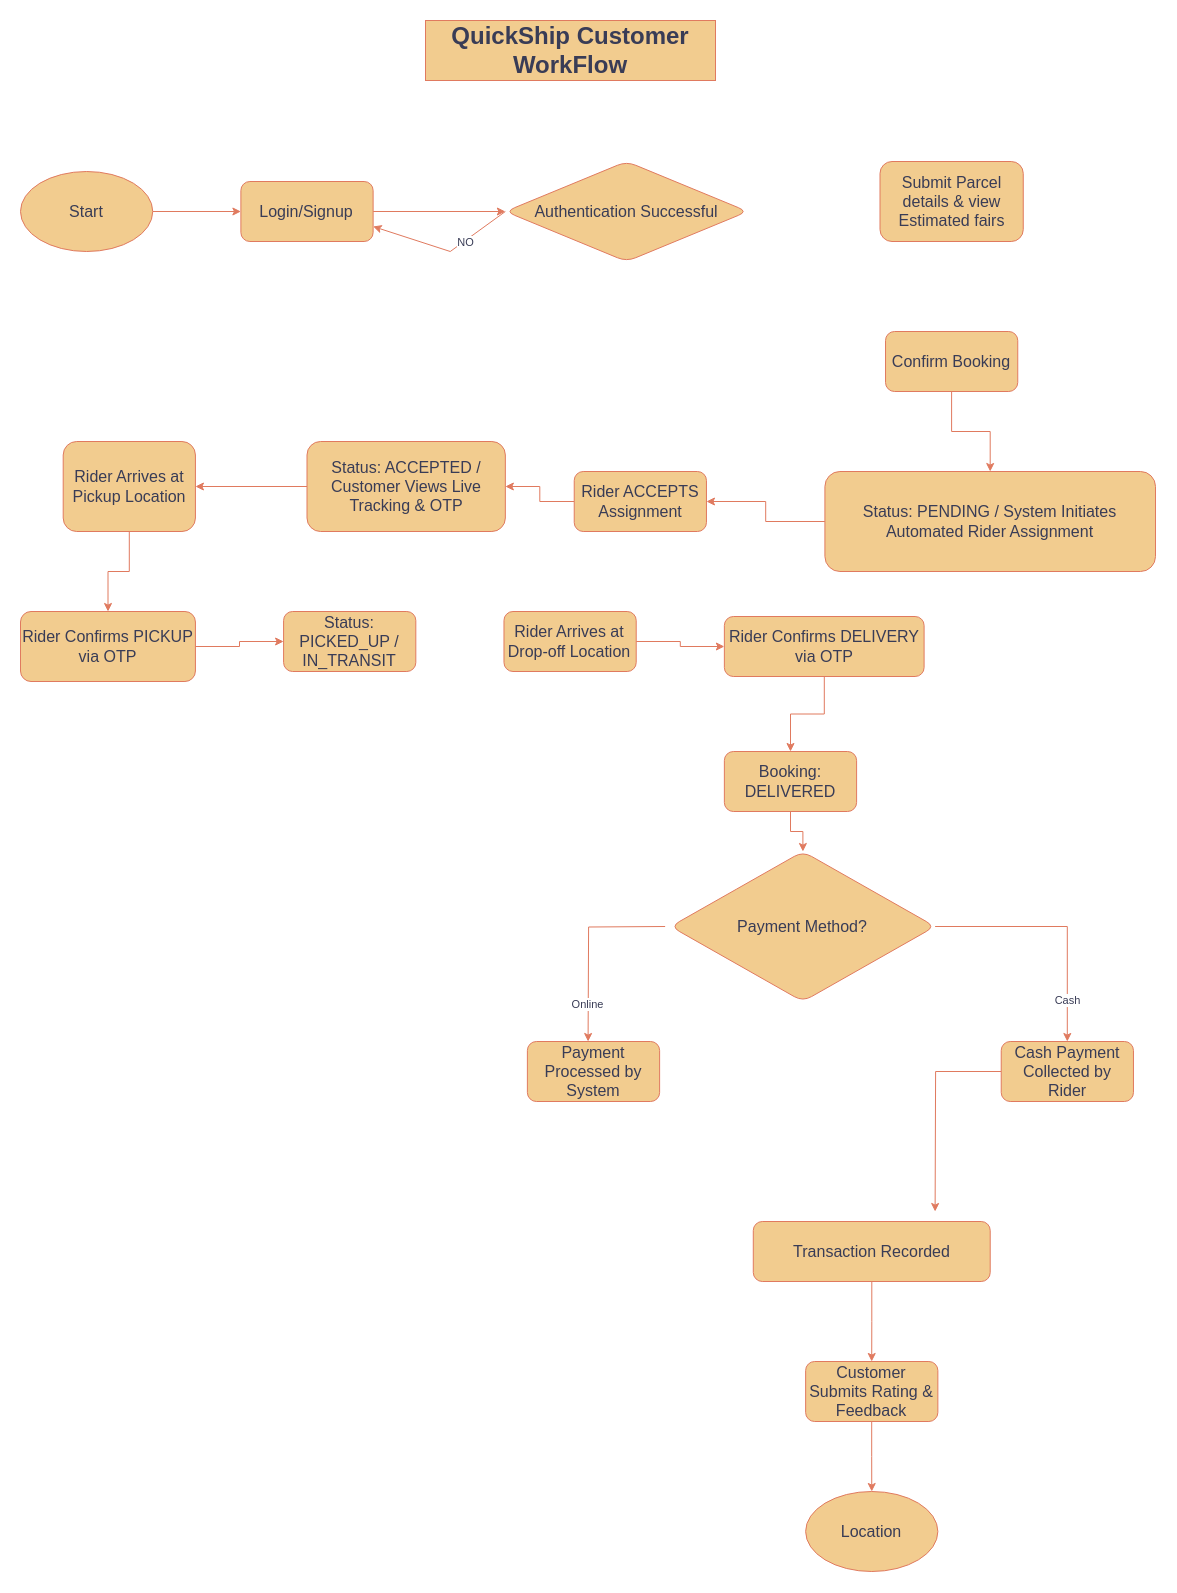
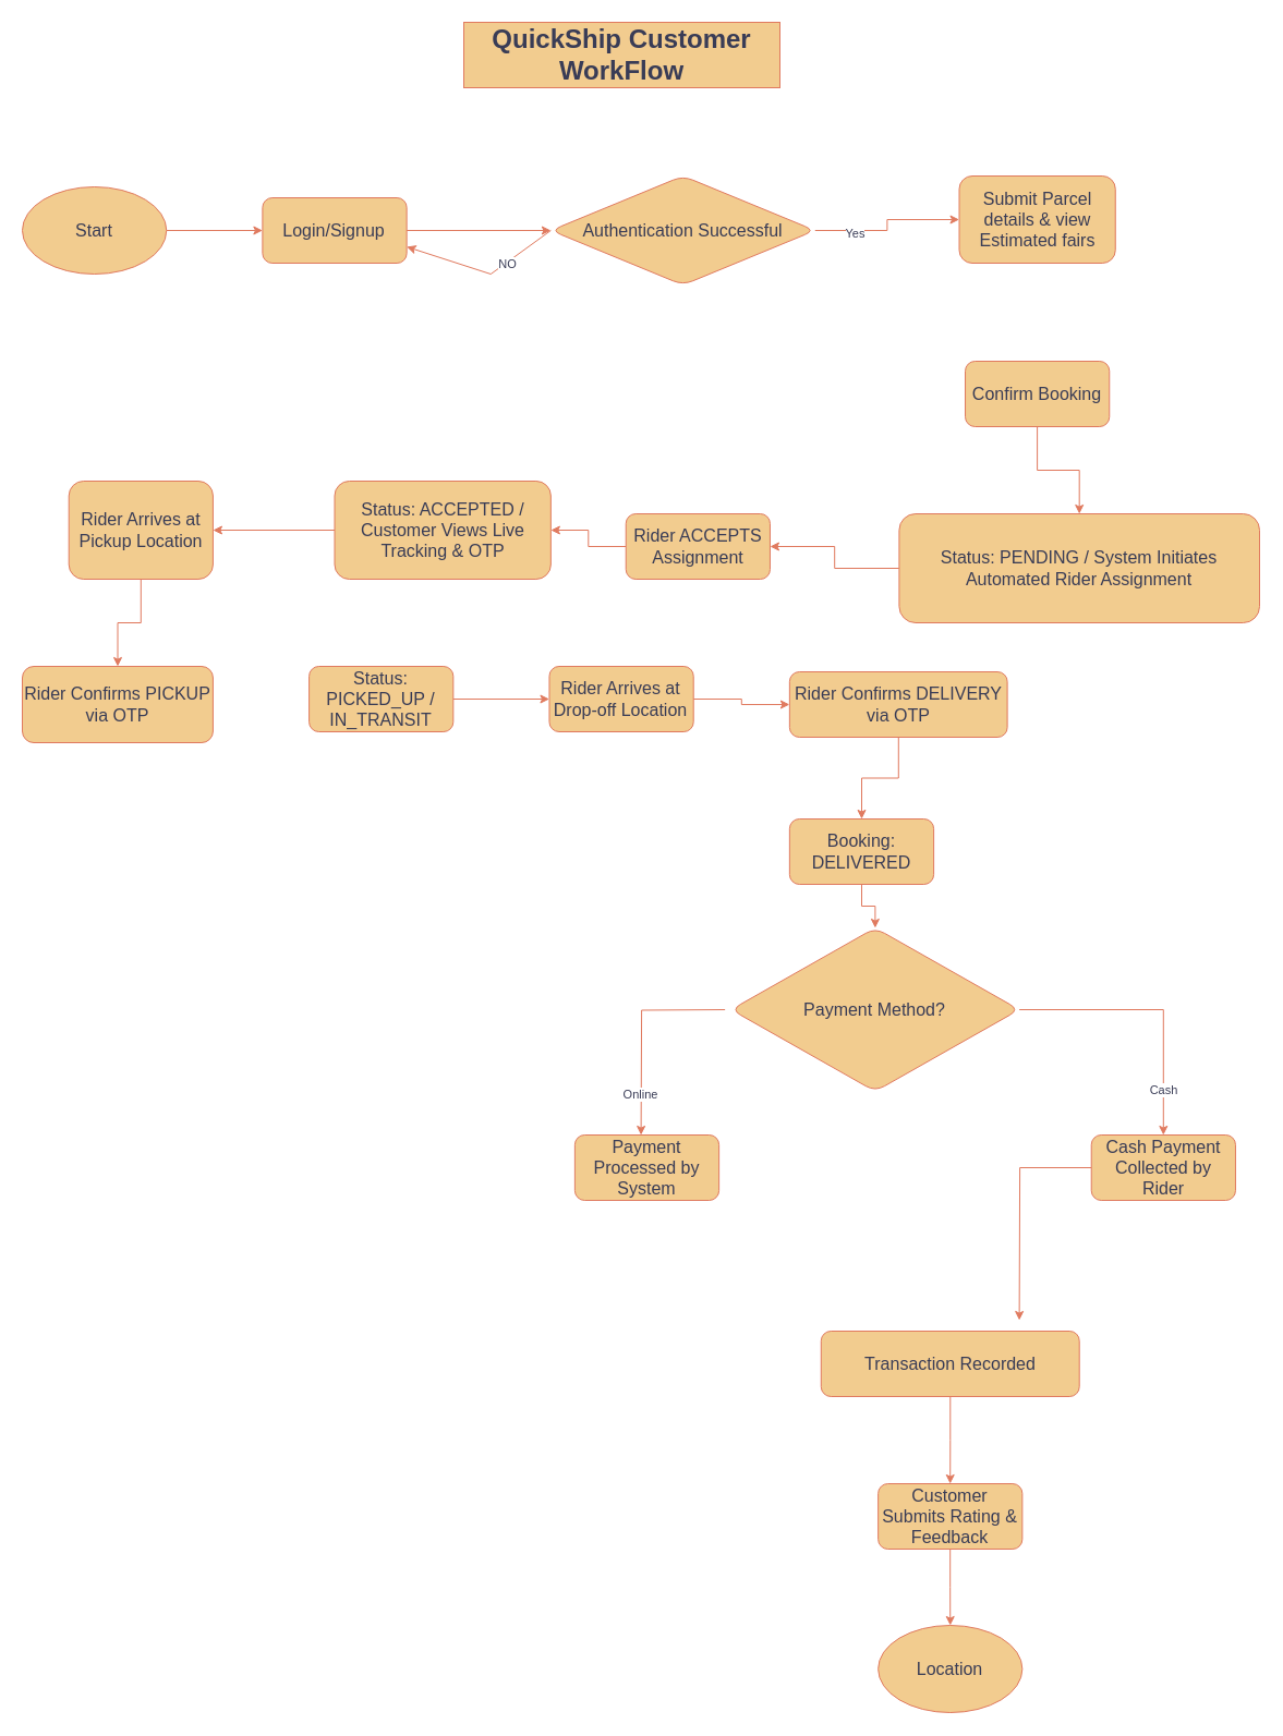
  <mxCell id="0" />
  <mxCell id="1" parent="0" />
  <mxCell id="2" value="" style="group;labelBackgroundColor=none;" vertex="1" connectable="0" parent="1"><mxGeometry x="20" y="161" width="1135" height="1410" as="geometry" /></mxCell>
  <mxCell id="3" value="" style="edgeStyle=orthogonalEdgeStyle;rounded=0;orthogonalLoop=1;jettySize=auto;html=1;fontSize=16;labelBackgroundColor=none;fontColor=default;strokeColor=#E07A5F;" edge="1" parent="2" source="4" target="6"><mxGeometry relative="1" as="geometry" /></mxCell>
  <mxCell id="4" value="&lt;div&gt;&lt;span style=&quot;background-color: transparent;&quot;&gt;Start&lt;/span&gt;&lt;/div&gt;" style="ellipse;whiteSpace=wrap;html=1;fontSize=16;labelBackgroundColor=none;fillColor=#F2CC8F;strokeColor=#E07A5F;fontColor=#393C56;" vertex="1" parent="2"><mxGeometry y="10" width="132.233" height="80" as="geometry" /></mxCell>
  <mxCell id="5" value="" style="edgeStyle=orthogonalEdgeStyle;rounded=0;orthogonalLoop=1;jettySize=auto;html=1;entryX=0;entryY=0.5;entryDx=0;entryDy=0;fontSize=16;labelBackgroundColor=none;fontColor=default;strokeColor=#E07A5F;" edge="1" parent="2" source="6" target="9"><mxGeometry relative="1" as="geometry"><mxPoint x="462.816" y="50" as="targetPoint" /></mxGeometry></mxCell>
  <mxCell id="6" value="Login/Signup" style="rounded=1;whiteSpace=wrap;html=1;fontSize=16;labelBackgroundColor=none;fillColor=#F2CC8F;strokeColor=#E07A5F;fontColor=#393C56;" vertex="1" parent="2"><mxGeometry x="220.388" y="20" width="132.233" height="60" as="geometry" /></mxCell>
+ <mxCell id="7" value="" style="edgeStyle=orthogonalEdgeStyle;rounded=0;orthogonalLoop=1;jettySize=auto;html=1;fontSize=16;labelBackgroundColor=none;fontColor=default;strokeColor=#E07A5F;" edge="1" parent="2" source="9" target="12"><mxGeometry relative="1" as="geometry" /></mxCell>
+ <mxCell id="8" value="Yes" style="edgeLabel;html=1;align=center;verticalAlign=middle;resizable=0;points=[];strokeColor=#E07A5F;fontColor=#393C56;fillColor=#F2CC8F;" vertex="1" connectable="0" parent="7"><mxGeometry x="-0.489" y="-2" relative="1" as="geometry"><mxPoint as="offset" /></mxGeometry></mxCell>
  <mxCell id="9" value="Authentication Successful" style="rhombus;whiteSpace=wrap;html=1;rounded=1;fontSize=16;labelBackgroundColor=none;fillColor=#F2CC8F;strokeColor=#E07A5F;fontColor=#393C56;" vertex="1" parent="2"><mxGeometry x="484.854" width="242.427" height="100" as="geometry" /></mxCell>
  <mxCell id="10" value="" style="endArrow=classic;html=1;rounded=0;entryX=1;entryY=0.75;entryDx=0;entryDy=0;exitX=0;exitY=0.5;exitDx=0;exitDy=0;fontSize=16;labelBackgroundColor=none;fontColor=default;strokeColor=#E07A5F;" edge="1" parent="2" source="9" target="6"><mxGeometry width="50" height="50" relative="1" as="geometry"><mxPoint x="473.835" y="40" as="sourcePoint" /><mxPoint x="528.932" y="-10" as="targetPoint" /><Array as="points"><mxPoint x="429.757" y="90" /></Array></mxGeometry></mxCell>
  <mxCell id="11" value="NO" style="edgeLabel;html=1;align=center;verticalAlign=middle;resizable=0;points=[];strokeColor=#E07A5F;fontColor=#393C56;fillColor=#F2CC8F;" vertex="1" connectable="0" parent="10"><mxGeometry x="-0.31" y="1" relative="1" as="geometry"><mxPoint as="offset" /></mxGeometry></mxCell>
  <mxCell id="12" value="Submit Parcel details &amp;amp; view Estimated fairs&lt;div&gt;&lt;/div&gt;" style="rounded=1;fontStyle=0;html=1;whiteSpace=wrap;fontSize=16;labelBackgroundColor=none;fillColor=#F2CC8F;strokeColor=#E07A5F;fontColor=#393C56;" vertex="1" parent="2"><mxGeometry x="859.515" width="143.252" height="80" as="geometry" /></mxCell>
  <mxCell id="13" value="" style="edgeStyle=orthogonalEdgeStyle;rounded=0;orthogonalLoop=1;jettySize=auto;html=1;fontSize=16;labelBackgroundColor=none;fontColor=default;strokeColor=#E07A5F;" edge="1" parent="2" source="14" target="16"><mxGeometry relative="1" as="geometry" /></mxCell>
  <mxCell id="14" value="Confirm Booking" style="rounded=1;whiteSpace=wrap;html=1;fontStyle=0;fontSize=16;labelBackgroundColor=none;fillColor=#F2CC8F;strokeColor=#E07A5F;fontColor=#393C56;" vertex="1" parent="2"><mxGeometry x="865.024" y="170" width="132.233" height="60" as="geometry" /></mxCell>
  <mxCell id="15" value="" style="edgeStyle=orthogonalEdgeStyle;rounded=0;orthogonalLoop=1;jettySize=auto;html=1;fontSize=16;labelBackgroundColor=none;fontColor=default;strokeColor=#E07A5F;" edge="1" parent="2" source="16" target="18"><mxGeometry relative="1" as="geometry" /></mxCell>
  <mxCell id="16" value="Status: PENDING / System Initiates Automated Rider Assignment" style="rounded=1;whiteSpace=wrap;html=1;fontStyle=0;fontSize=16;labelBackgroundColor=none;fillColor=#F2CC8F;strokeColor=#E07A5F;fontColor=#393C56;" vertex="1" parent="2"><mxGeometry x="804.417" y="310" width="330.583" height="100" as="geometry" /></mxCell>
  <mxCell id="17" value="" style="edgeStyle=orthogonalEdgeStyle;rounded=0;orthogonalLoop=1;jettySize=auto;html=1;fontSize=16;labelBackgroundColor=none;fontColor=default;strokeColor=#E07A5F;" edge="1" parent="2" source="18" target="20"><mxGeometry relative="1" as="geometry" /></mxCell>
  <mxCell id="18" value="Rider ACCEPTS Assignment" style="rounded=1;whiteSpace=wrap;html=1;fontStyle=0;fontSize=16;labelBackgroundColor=none;fillColor=#F2CC8F;strokeColor=#E07A5F;fontColor=#393C56;" vertex="1" parent="2"><mxGeometry x="553.726" y="310" width="132.233" height="60" as="geometry" /></mxCell>
  <mxCell id="19" value="" style="edgeStyle=orthogonalEdgeStyle;rounded=0;orthogonalLoop=1;jettySize=auto;html=1;fontSize=16;labelBackgroundColor=none;fontColor=default;strokeColor=#E07A5F;" edge="1" parent="2" source="20" target="22"><mxGeometry relative="1" as="geometry" /></mxCell>
  <mxCell id="20" value="Status: ACCEPTED / Customer Views Live Tracking &amp;amp; OTP" style="rounded=1;whiteSpace=wrap;html=1;fontStyle=0;fontSize=16;labelBackgroundColor=none;fillColor=#F2CC8F;strokeColor=#E07A5F;fontColor=#393C56;" vertex="1" parent="2"><mxGeometry x="286.505" y="280" width="198.35" height="90" as="geometry" /></mxCell>
  <mxCell id="21" value="" style="edgeStyle=orthogonalEdgeStyle;rounded=0;orthogonalLoop=1;jettySize=auto;html=1;fontSize=16;labelBackgroundColor=none;fontColor=default;strokeColor=#E07A5F;" edge="1" parent="2" source="22" target="24"><mxGeometry relative="1" as="geometry" /></mxCell>
  <mxCell id="22" value="Rider Arrives at Pickup Location" style="rounded=1;whiteSpace=wrap;html=1;fontStyle=0;fontSize=16;labelBackgroundColor=none;fillColor=#F2CC8F;strokeColor=#E07A5F;fontColor=#393C56;" vertex="1" parent="2"><mxGeometry x="42.7" y="280" width="132.233" height="90" as="geometry" /></mxCell>
- <mxCell id="23" value="" style="edgeStyle=orthogonalEdgeStyle;rounded=0;orthogonalLoop=1;jettySize=auto;html=1;fontSize=16;labelBackgroundColor=none;fontColor=default;strokeColor=#E07A5F;" edge="1" parent="2" source="24" target="26"><mxGeometry relative="1" as="geometry" /></mxCell>
  <mxCell id="24" value="Rider Confirms PICKUP via OTP" style="rounded=1;whiteSpace=wrap;html=1;fontStyle=0;fontSize=16;labelBackgroundColor=none;fillColor=#F2CC8F;strokeColor=#E07A5F;fontColor=#393C56;" vertex="1" parent="2"><mxGeometry y="450" width="174.933" height="70" as="geometry" /></mxCell>
+ <mxCell id="25" value="" style="edgeStyle=orthogonalEdgeStyle;rounded=0;orthogonalLoop=1;jettySize=auto;html=1;fontSize=16;labelBackgroundColor=none;fontColor=default;strokeColor=#E07A5F;" edge="1" parent="2" source="26" target="28"><mxGeometry relative="1" as="geometry" /></mxCell>
  <mxCell id="26" value="Status: PICKED_UP / IN_TRANSIT" style="rounded=1;whiteSpace=wrap;html=1;fontStyle=0;fontSize=16;labelBackgroundColor=none;fillColor=#F2CC8F;strokeColor=#E07A5F;fontColor=#393C56;" vertex="1" parent="2"><mxGeometry x="263.089" y="450" width="132.233" height="60" as="geometry" /></mxCell>
  <mxCell id="27" value="" style="edgeStyle=orthogonalEdgeStyle;rounded=0;orthogonalLoop=1;jettySize=auto;html=1;fontSize=16;labelBackgroundColor=none;fontColor=default;strokeColor=#E07A5F;" edge="1" parent="2" source="28" target="30"><mxGeometry relative="1" as="geometry" /></mxCell>
  <mxCell id="28" value="Rider Arrives at Drop-off Location" style="rounded=1;whiteSpace=wrap;html=1;fontStyle=0;fontSize=16;labelBackgroundColor=none;fillColor=#F2CC8F;strokeColor=#E07A5F;fontColor=#393C56;" vertex="1" parent="2"><mxGeometry x="483.477" y="450" width="132.233" height="60" as="geometry" /></mxCell>
  <mxCell id="29" value="" style="edgeStyle=orthogonalEdgeStyle;rounded=0;orthogonalLoop=1;jettySize=auto;html=1;fontSize=16;labelBackgroundColor=none;fontColor=default;strokeColor=#E07A5F;" edge="1" parent="2" source="30" target="32"><mxGeometry relative="1" as="geometry" /></mxCell>
  <mxCell id="30" value="Rider Confirms DELIVERY via OTP" style="rounded=1;whiteSpace=wrap;html=1;fontStyle=0;fontSize=16;labelBackgroundColor=none;fillColor=#F2CC8F;strokeColor=#E07A5F;fontColor=#393C56;" vertex="1" parent="2"><mxGeometry x="703.865" y="455" width="199.727" height="60" as="geometry" /></mxCell>
  <mxCell id="31" value="" style="edgeStyle=orthogonalEdgeStyle;rounded=0;orthogonalLoop=1;jettySize=auto;html=1;fontSize=16;labelBackgroundColor=none;fontColor=default;strokeColor=#E07A5F;" edge="1" parent="2" source="32" target="38"><mxGeometry relative="1" as="geometry" /></mxCell>
  <mxCell id="32" value="Booking: DELIVERED&lt;div&gt;&lt;/div&gt;" style="whiteSpace=wrap;html=1;rounded=1;fontStyle=0;fontSize=16;labelBackgroundColor=none;fillColor=#F2CC8F;strokeColor=#E07A5F;fontColor=#393C56;" vertex="1" parent="2"><mxGeometry x="703.865" y="590" width="132.233" height="60" as="geometry" /></mxCell>
  <mxCell id="33" value="" style="edgeStyle=orthogonalEdgeStyle;rounded=0;orthogonalLoop=1;jettySize=auto;html=1;fontSize=16;labelBackgroundColor=none;fontColor=default;strokeColor=#E07A5F;" edge="1" parent="2"><mxGeometry relative="1" as="geometry"><mxPoint x="644.636" y="765" as="sourcePoint" /><mxPoint x="567.585" y="880" as="targetPoint" /></mxGeometry></mxCell>
  <mxCell id="34" value="Online" style="edgeLabel;html=1;align=center;verticalAlign=middle;resizable=0;points=[];strokeColor=#E07A5F;fontColor=#393C56;fillColor=#F2CC8F;" vertex="1" connectable="0" parent="33"><mxGeometry x="0.608" y="-1" relative="1" as="geometry"><mxPoint as="offset" /></mxGeometry></mxCell>
  <mxCell id="35" value="" style="edgeStyle=orthogonalEdgeStyle;rounded=0;orthogonalLoop=1;jettySize=auto;html=1;fontSize=16;labelBackgroundColor=none;fontColor=default;strokeColor=#E07A5F;" edge="1" parent="2" source="38" target="41"><mxGeometry relative="1" as="geometry" /></mxCell>
  <mxCell id="36" value="" style="edgeLabel;html=1;align=center;verticalAlign=middle;resizable=0;points=[];strokeColor=#E07A5F;fontColor=#393C56;fillColor=#F2CC8F;labelBackgroundColor=none;" vertex="1" connectable="0" parent="35"><mxGeometry x="0.647" y="1" relative="1" as="geometry"><mxPoint as="offset" /></mxGeometry></mxCell>
  <mxCell id="37" value="Cash" style="edgeLabel;html=1;align=center;verticalAlign=middle;resizable=0;points=[];strokeColor=#E07A5F;fontColor=#393C56;fillColor=#F2CC8F;" vertex="1" connectable="0" parent="35"><mxGeometry x="0.667" relative="1" as="geometry"><mxPoint as="offset" /></mxGeometry></mxCell>
  <mxCell id="38" value="Payment Method?" style="rhombus;whiteSpace=wrap;html=1;rounded=1;fontStyle=0;fontSize=16;labelBackgroundColor=none;fillColor=#F2CC8F;strokeColor=#E07A5F;fontColor=#393C56;" vertex="1" parent="2"><mxGeometry x="650.146" y="690" width="264.466" height="150" as="geometry" /></mxCell>
  <mxCell id="39" value="Payment Processed by System" style="rounded=1;whiteSpace=wrap;html=1;fontStyle=0;fontSize=16;labelBackgroundColor=none;fillColor=#F2CC8F;strokeColor=#E07A5F;fontColor=#393C56;" vertex="1" parent="2"><mxGeometry x="506.893" y="880" width="132.233" height="60" as="geometry" /></mxCell>
  <mxCell id="40" value="" style="edgeStyle=orthogonalEdgeStyle;rounded=0;orthogonalLoop=1;jettySize=auto;html=1;fontSize=16;labelBackgroundColor=none;fontColor=default;strokeColor=#E07A5F;" edge="1" parent="2" source="41"><mxGeometry relative="1" as="geometry"><mxPoint x="914.612" y="1050" as="targetPoint" /></mxGeometry></mxCell>
  <mxCell id="41" value="Cash Payment Collected by Rider" style="whiteSpace=wrap;html=1;rounded=1;fontStyle=0;fontSize=16;labelBackgroundColor=none;fillColor=#F2CC8F;strokeColor=#E07A5F;fontColor=#393C56;" vertex="1" parent="2"><mxGeometry x="980.728" y="880" width="132.233" height="60" as="geometry" /></mxCell>
  <mxCell id="42" value="" style="edgeStyle=orthogonalEdgeStyle;rounded=0;orthogonalLoop=1;jettySize=auto;html=1;fontSize=16;labelBackgroundColor=none;fontColor=default;strokeColor=#E07A5F;" edge="1" parent="2" source="43" target="45"><mxGeometry relative="1" as="geometry" /></mxCell>
  <mxCell id="43" value="Transaction Recorded" style="whiteSpace=wrap;html=1;rounded=1;fontStyle=0;fontSize=16;labelBackgroundColor=none;fillColor=#F2CC8F;strokeColor=#E07A5F;fontColor=#393C56;" vertex="1" parent="2"><mxGeometry x="732.791" y="1060" width="236.917" height="60" as="geometry" /></mxCell>
  <mxCell id="44" value="" style="edgeStyle=orthogonalEdgeStyle;rounded=0;orthogonalLoop=1;jettySize=auto;html=1;fontSize=16;labelBackgroundColor=none;fontColor=default;strokeColor=#E07A5F;" edge="1" parent="2" source="45"><mxGeometry relative="1" as="geometry"><mxPoint x="851.25" y="1330" as="targetPoint" /></mxGeometry></mxCell>
  <mxCell id="45" value="Customer Submits Rating &amp;amp; Feedback" style="rounded=1;whiteSpace=wrap;html=1;fontStyle=0;fontSize=16;labelBackgroundColor=none;fillColor=#F2CC8F;strokeColor=#E07A5F;fontColor=#393C56;" vertex="1" parent="2"><mxGeometry x="785.133" y="1200" width="132.233" height="60" as="geometry" /></mxCell>
  <mxCell id="46" value="Location" style="ellipse;whiteSpace=wrap;html=1;fontSize=16;labelBackgroundColor=none;fillColor=#F2CC8F;strokeColor=#E07A5F;fontColor=#393C56;" vertex="1" parent="2"><mxGeometry x="785.133" y="1330" width="132.233" height="80" as="geometry" /></mxCell>
  <mxCell id="47" value="&lt;font style=&quot;font-size: 24px;&quot;&gt;&lt;b&gt;QuickShip Customer WorkFlow&lt;/b&gt;&lt;/font&gt;" style="whiteSpace=wrap;html=1;strokeColor=#E07A5F;fontColor=#393C56;fillColor=#F2CC8F;" vertex="1" parent="1"><mxGeometry x="425" y="20" width="290" height="60" as="geometry" /></mxCell>
